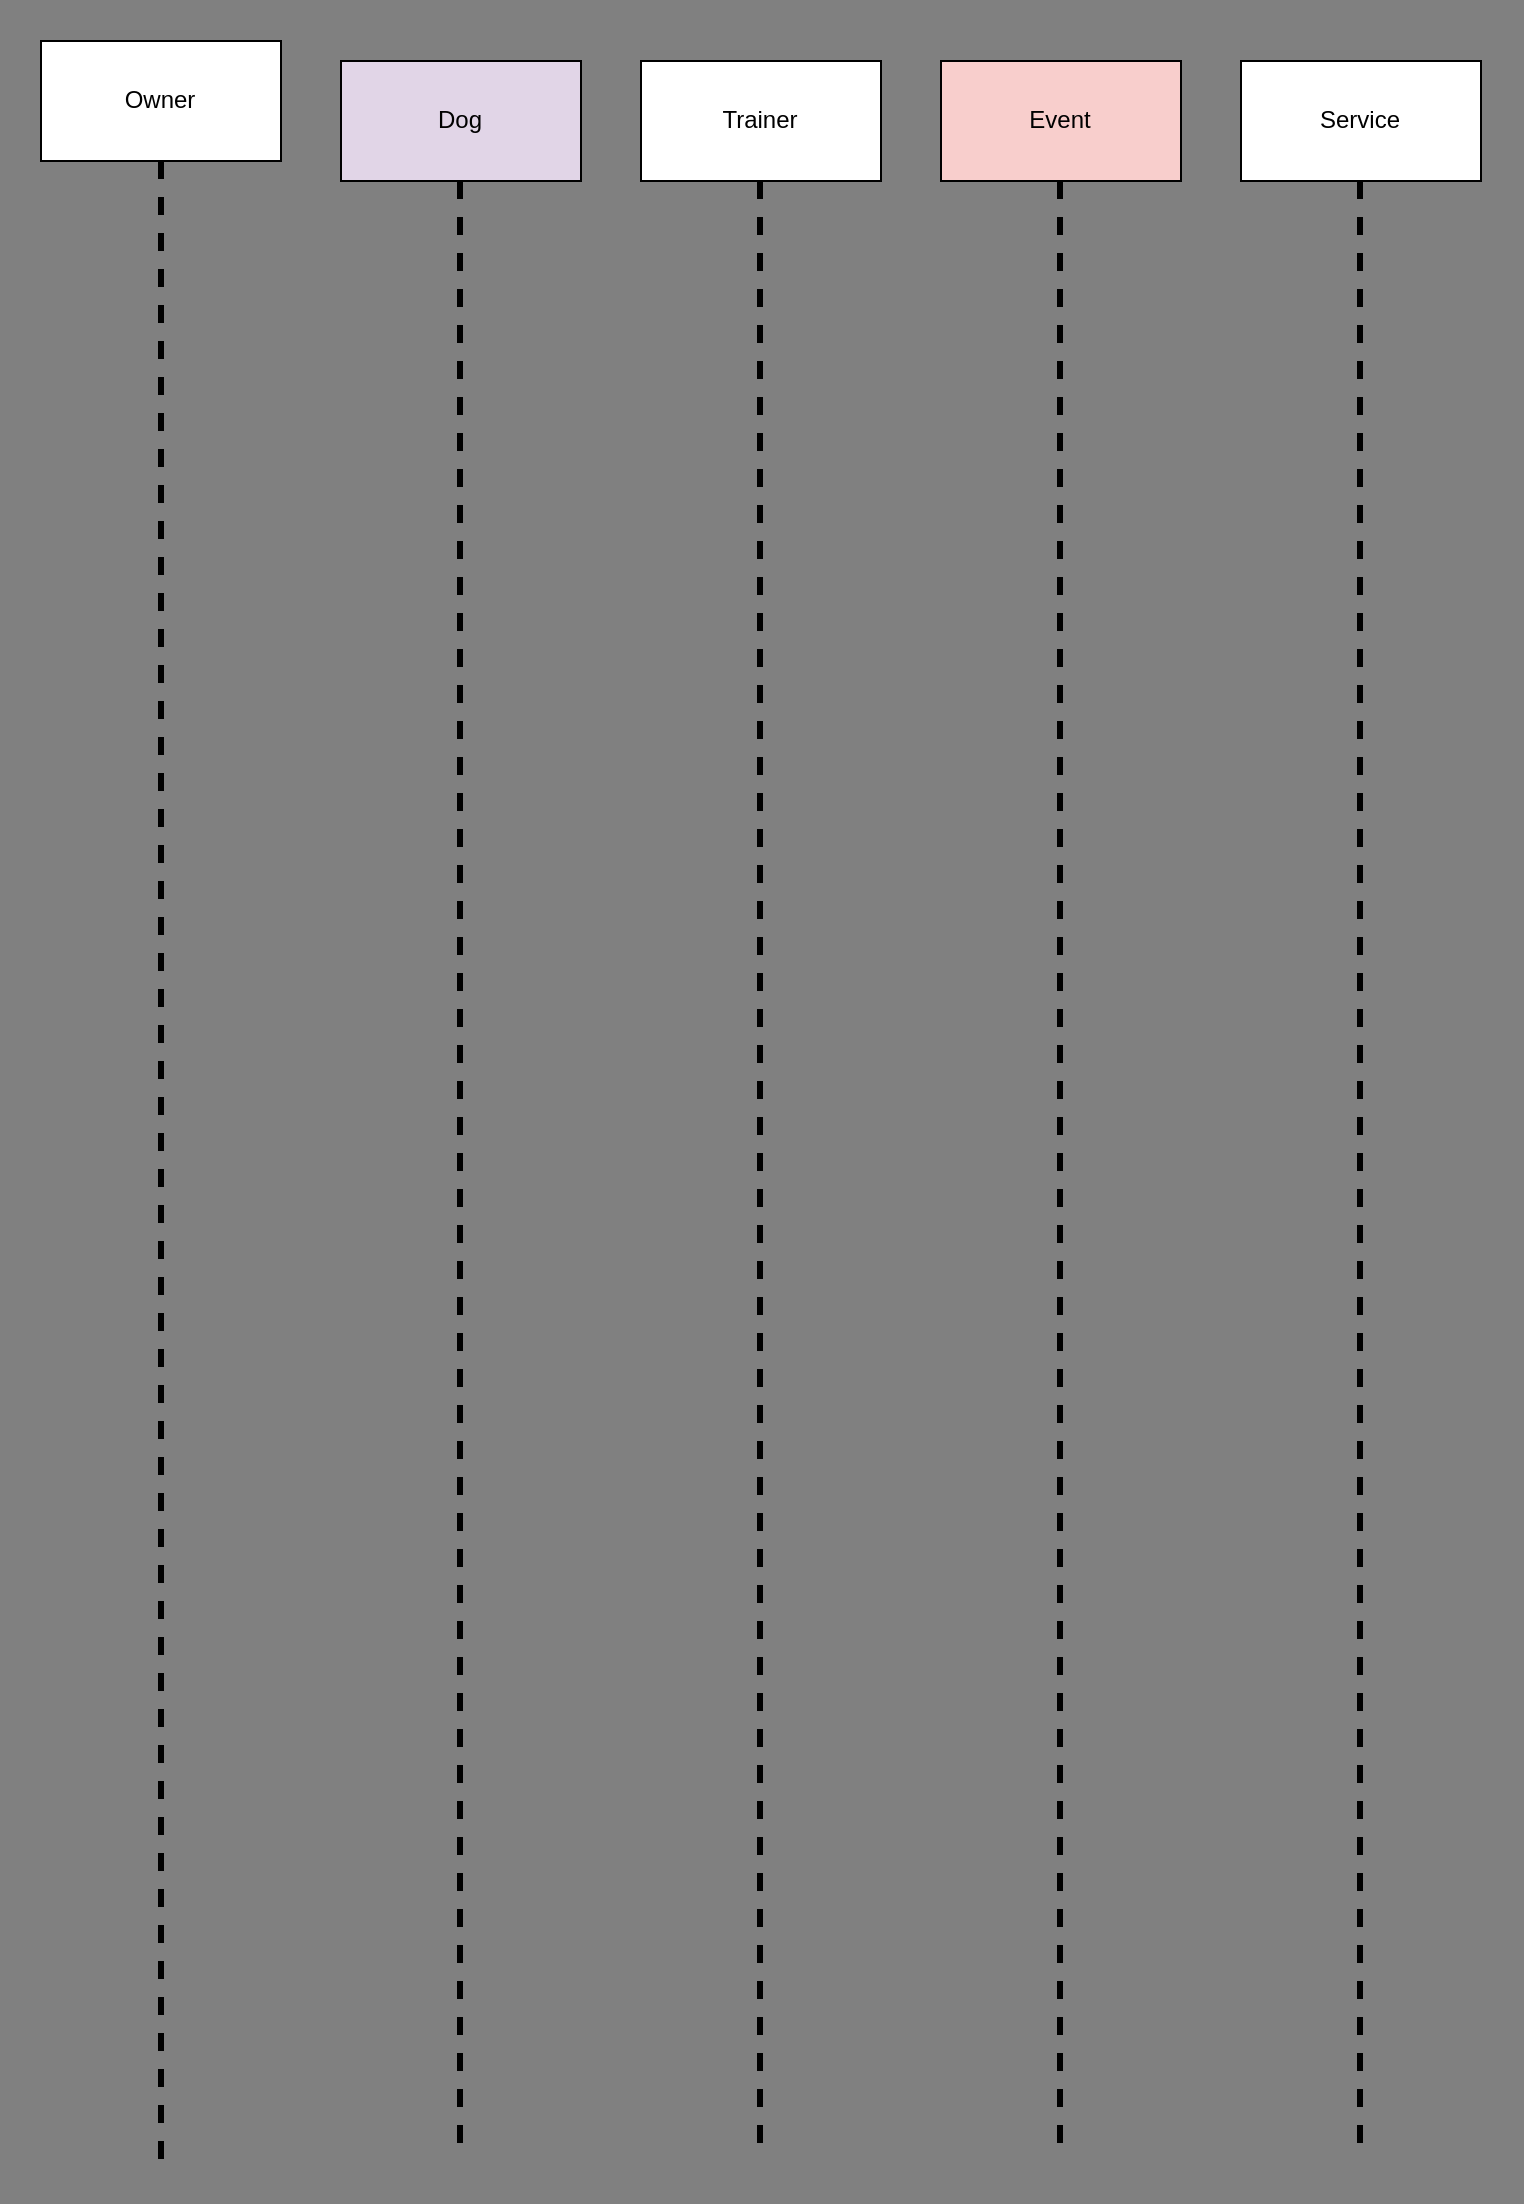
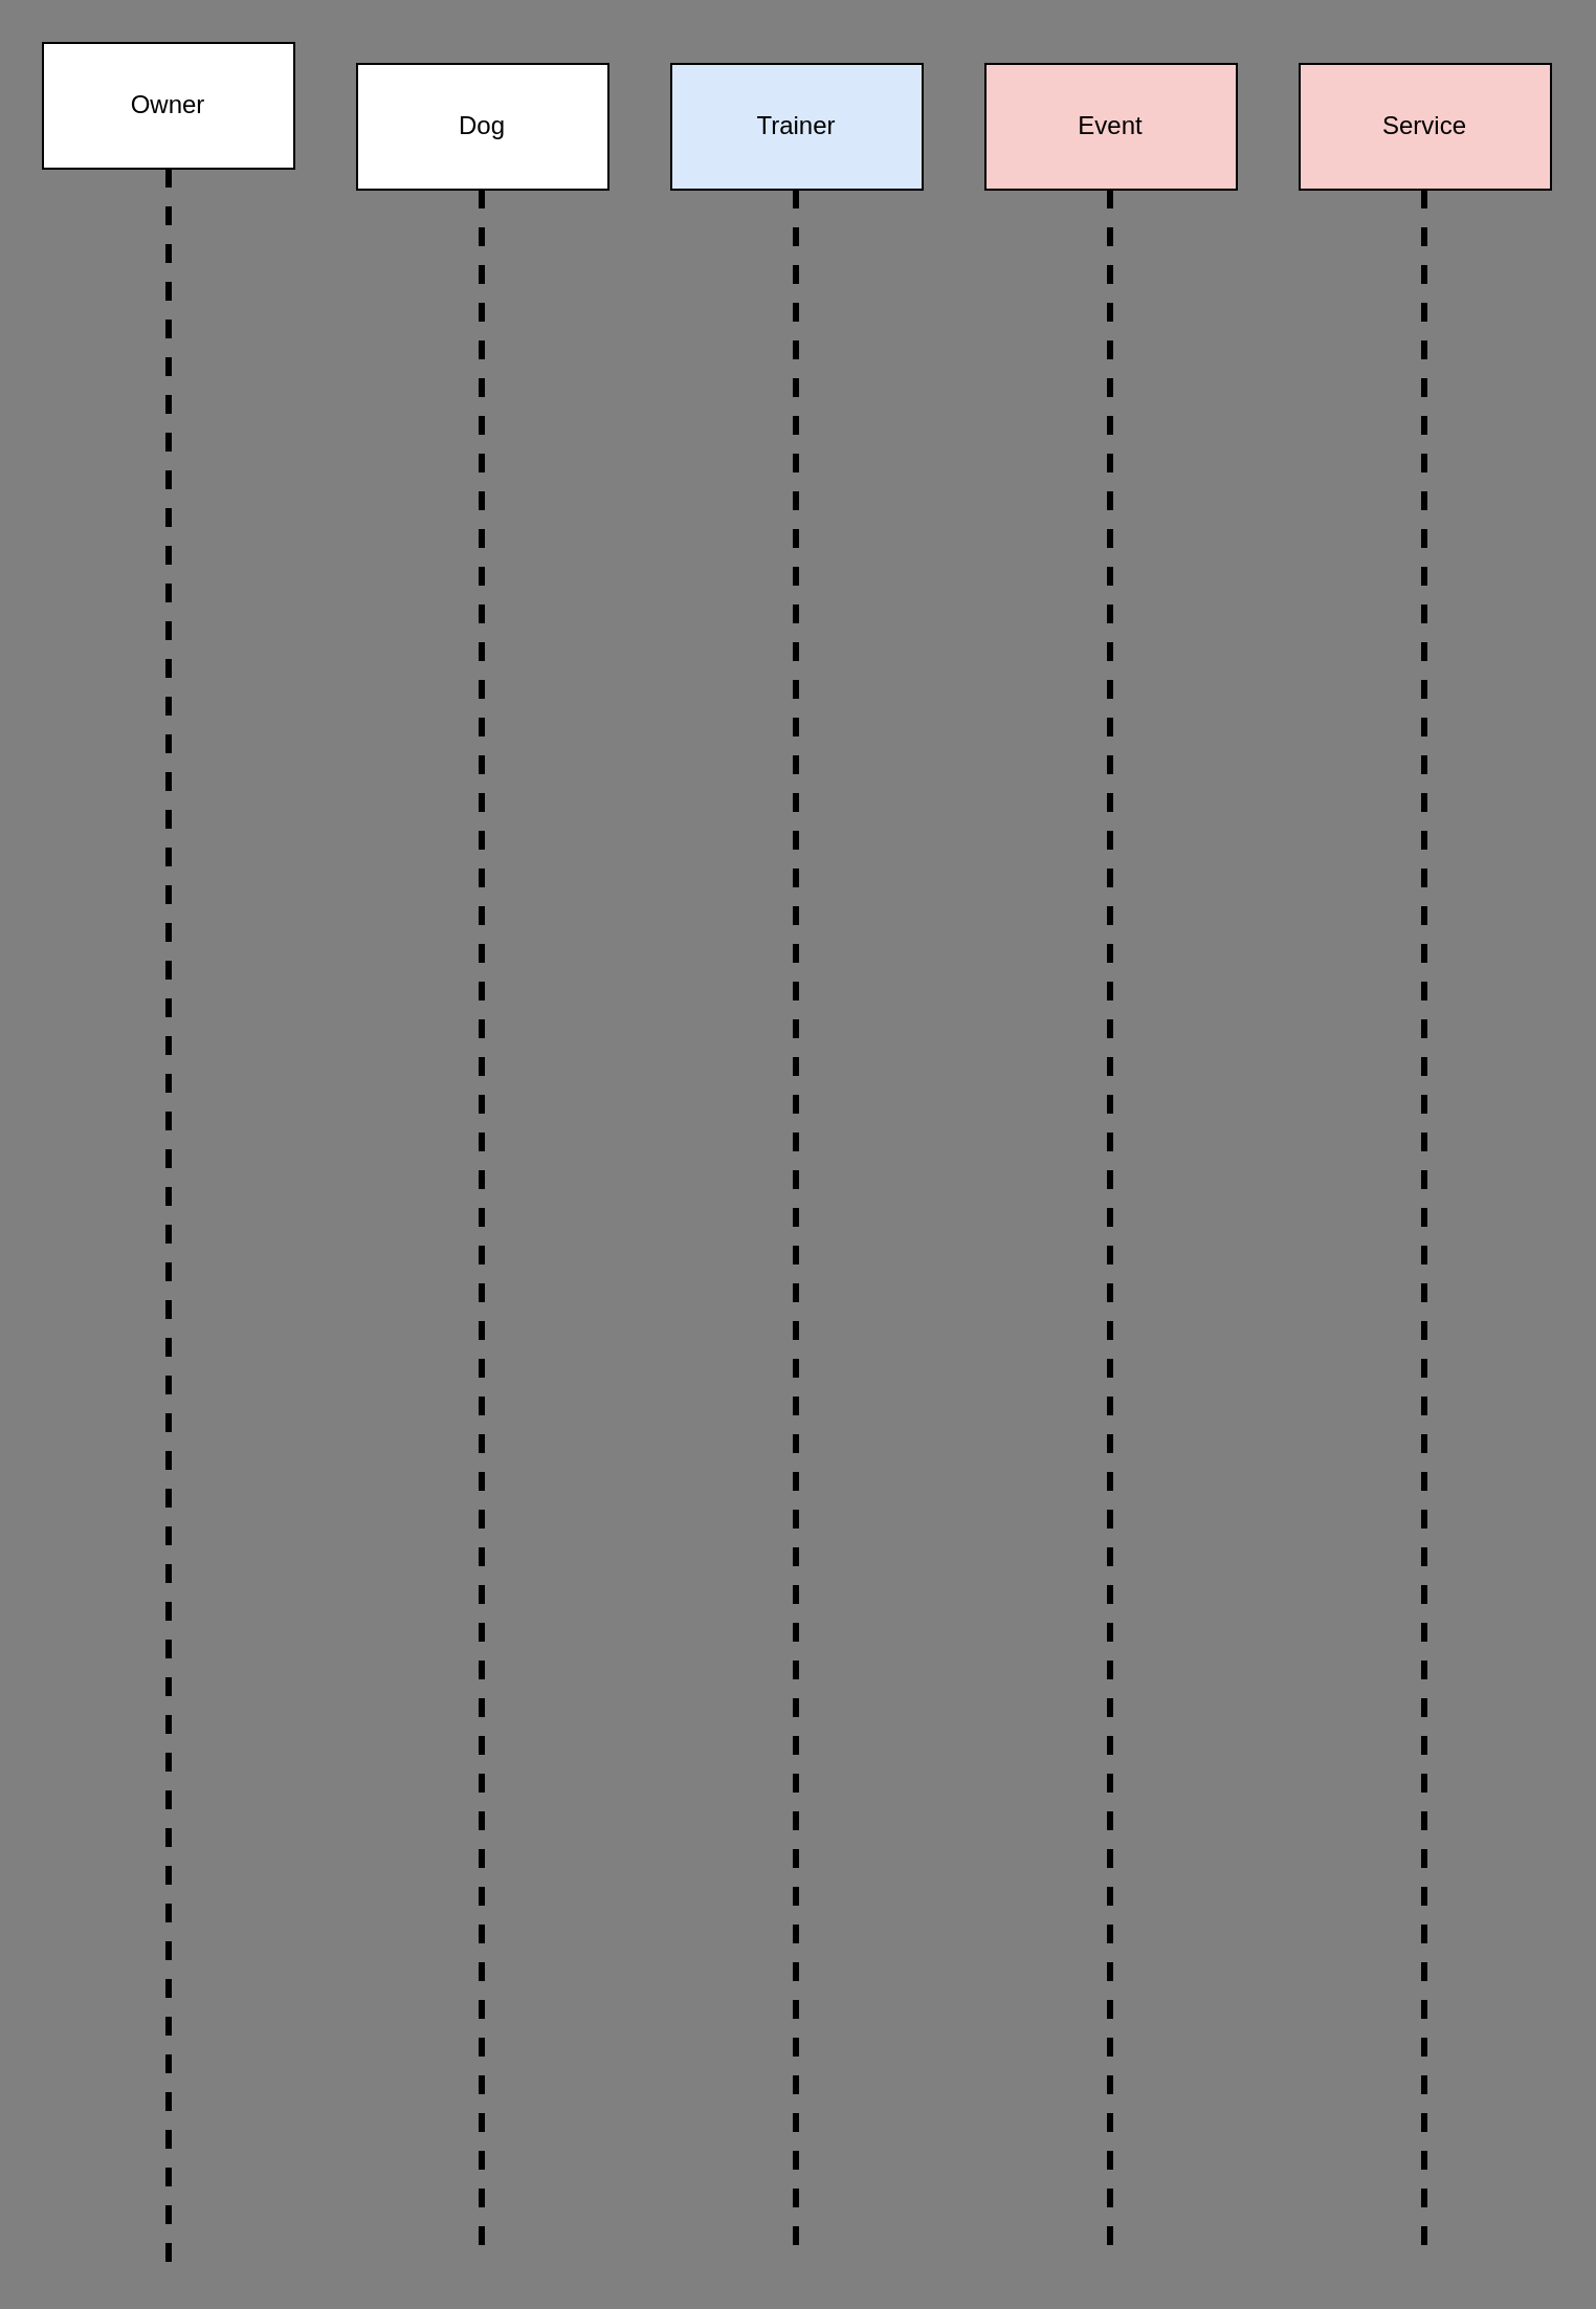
  <mxCell id="0" />
  <mxCell id="1" parent="0" />
  <mxCell id="2" style="edgeStyle=none;html=1;dashed=1;strokeWidth=3;endArrow=none;endFill=0;" edge="1" parent="1" source="3"><mxGeometry relative="1" as="geometry"><mxPoint x="80" y="1080" as="targetPoint" /></mxGeometry></mxCell>
  <mxCell id="3" value="Owner" style="rounded=0;whiteSpace=wrap;html=1;" vertex="1" parent="1"><mxGeometry x="20" y="20" width="120" height="60" as="geometry" /></mxCell>
- <mxCell id="4" value="Dog" style="rounded=0;whiteSpace=wrap;html=1;fillColor=#e1d5e7;" vertex="1" parent="1"><mxGeometry x="170" y="30" width="120" height="60" as="geometry" /></mxCell>
- <mxCell id="5" value="Trainer" style="rounded=0;whiteSpace=wrap;html=1;" vertex="1" parent="1"><mxGeometry x="320" y="30" width="120" height="60" as="geometry" /></mxCell>
+ <mxCell id="4" value="Dog" style="rounded=0;whiteSpace=wrap;html=1;" vertex="1" parent="1"><mxGeometry x="170" y="30" width="120" height="60" as="geometry" /></mxCell>
+ <mxCell id="5" value="Trainer" style="rounded=0;whiteSpace=wrap;html=1;fillColor=#dae8fc;" vertex="1" parent="1"><mxGeometry x="320" y="30" width="120" height="60" as="geometry" /></mxCell>
  <mxCell id="6" value="Event" style="rounded=0;whiteSpace=wrap;html=1;fillColor=#f8cecc;" vertex="1" parent="1"><mxGeometry x="470" y="30" width="120" height="60" as="geometry" /></mxCell>
- <mxCell id="7" value="Service" style="rounded=0;whiteSpace=wrap;html=1;" vertex="1" parent="1"><mxGeometry x="620" y="30" width="120" height="60" as="geometry" /></mxCell>
+ <mxCell id="7" value="Service" style="rounded=0;whiteSpace=wrap;html=1;fillColor=#f8cecc;" vertex="1" parent="1"><mxGeometry x="620" y="30" width="120" height="60" as="geometry" /></mxCell>
  <mxCell id="8" style="edgeStyle=none;html=1;dashed=1;strokeWidth=3;endArrow=none;endFill=0;" edge="1" parent="1"><mxGeometry relative="1" as="geometry"><mxPoint x="229.5" y="1080" as="targetPoint" /><mxPoint x="229.5" y="90" as="sourcePoint" /></mxGeometry></mxCell>
  <mxCell id="9" style="edgeStyle=none;html=1;dashed=1;strokeWidth=3;endArrow=none;endFill=0;" edge="1" parent="1"><mxGeometry relative="1" as="geometry"><mxPoint x="379.5" y="1080" as="targetPoint" /><mxPoint x="379.5" y="90" as="sourcePoint" /></mxGeometry></mxCell>
  <mxCell id="10" style="edgeStyle=none;html=1;dashed=1;strokeWidth=3;endArrow=none;endFill=0;" edge="1" parent="1"><mxGeometry relative="1" as="geometry"><mxPoint x="529.5" y="1080" as="targetPoint" /><mxPoint x="529.5" y="90" as="sourcePoint" /></mxGeometry></mxCell>
  <mxCell id="11" style="edgeStyle=none;html=1;dashed=1;strokeWidth=3;endArrow=none;endFill=0;" edge="1" parent="1"><mxGeometry relative="1" as="geometry"><mxPoint x="679.5" y="1080" as="targetPoint" /><mxPoint x="679.5" y="90" as="sourcePoint" /></mxGeometry></mxCell>
